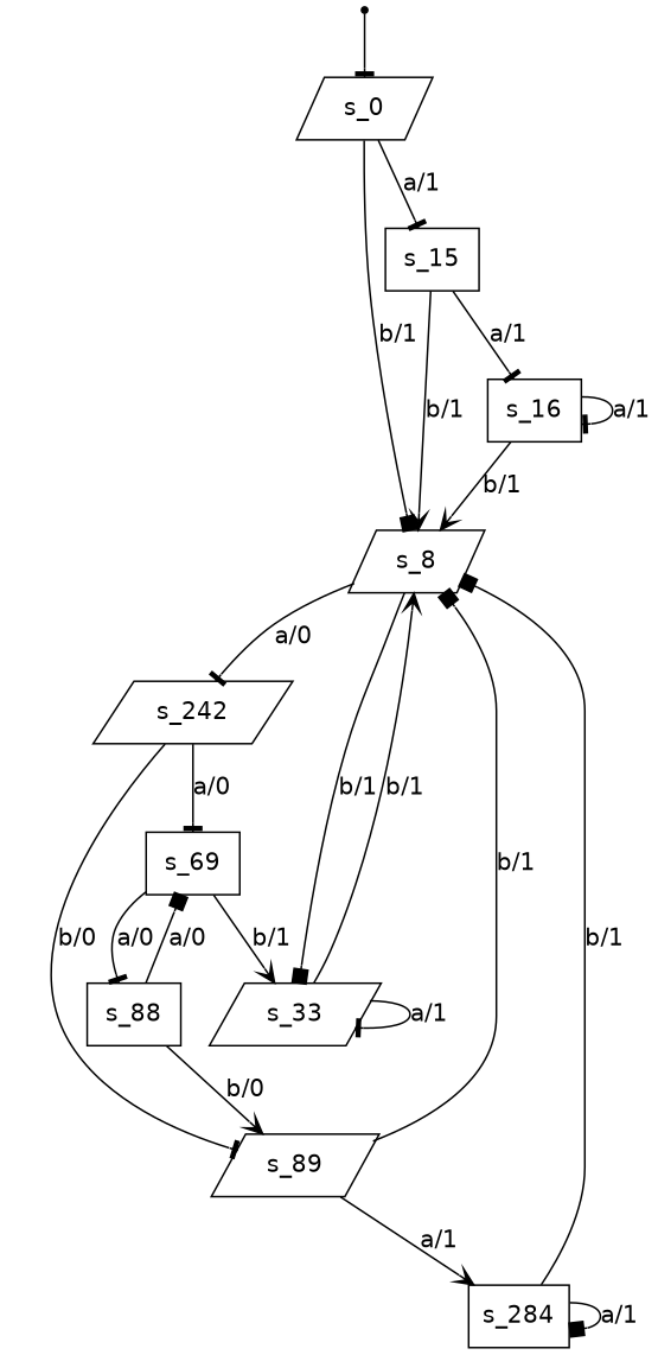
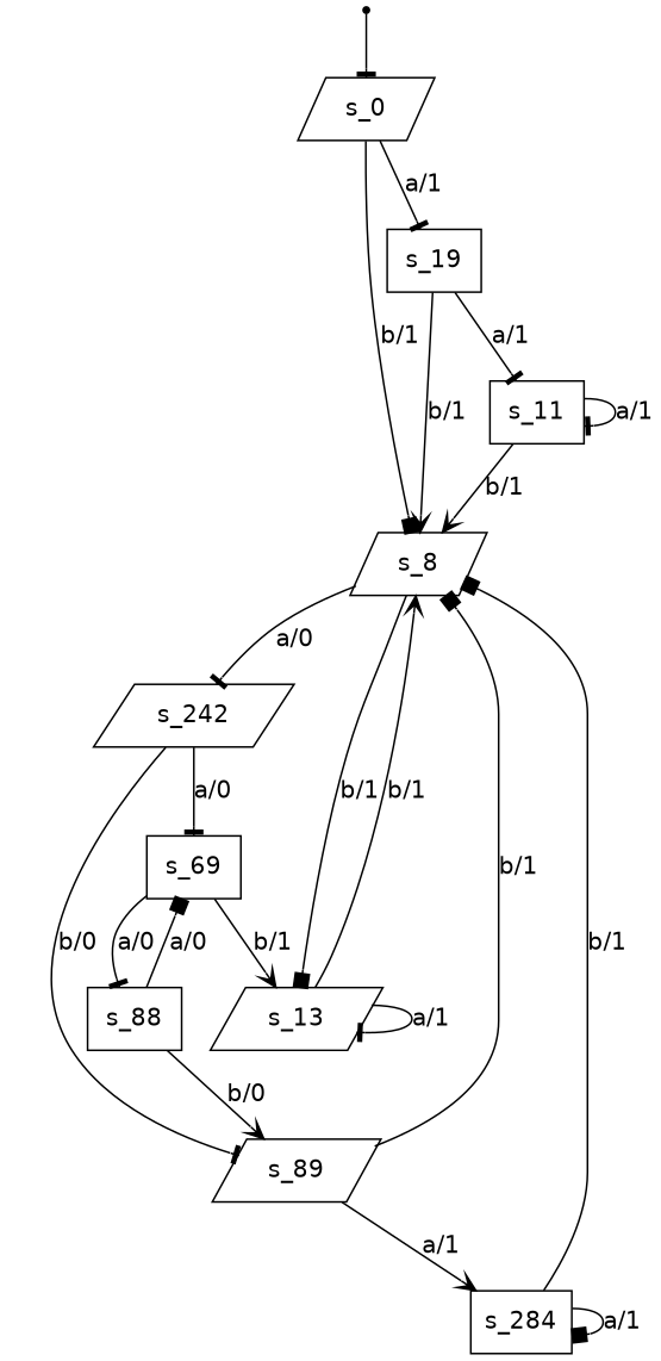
  digraph {
    fontname="DejaVu Sans"
    node [fontname="DejaVu Sans" shape=parallelogram]
    edge [arrowhead=tee fontname="DejaVu Sans"]
    s_0 [root=true]
    n2 [label=s_8]
-   s_15 [shape=box]
+   s_15 [shape=box label=s_19]
    s_242
-   s_13 [label=s_33]
-   s_16 [shape=box]
+   s_13
+   s_16 [shape=box label=s_11]
    s_89
    s_69 [shape=box]
    s_284 [shape=box]
    s_88 [shape=box]
    qi [shape=point]
    s_0 -> n2 [arrowhead=box label="b/1"]
    s_0 -> s_15 [label="a/1"]
    n2 -> s_242 [label="a/0"]
    n2 -> s_13 [arrowhead=box label="b/1"]
    s_15 -> n2 [arrowhead=vee label="b/1"]
    s_15 -> s_16 [label="a/1"]
    s_242 -> s_89 [label="b/0"]
    s_242 -> s_69 [label="a/0"]
    s_13 -> n2 [arrowhead=vee label="b/1"]
    s_13 -> s_13 [label="a/1"]
    s_16 -> n2 [arrowhead=vee label="b/1"]
    s_16 -> s_16 [label="a/1"]
    s_89 -> n2 [arrowhead=box label="b/1"]
    s_89 -> s_284 [arrowhead=vee label="a/1"]
    s_69 -> s_13 [arrowhead=vee label="b/1"]
    s_69 -> s_88 [label="a/0"]
    s_284 -> n2 [arrowhead=box label="b/1"]
    s_284 -> s_284 [arrowhead=box label="a/1"]
    s_88 -> s_89 [arrowhead=vee label="b/0"]
    s_88 -> s_69 [arrowhead=box label="a/0"]
    qi -> s_0
  }
